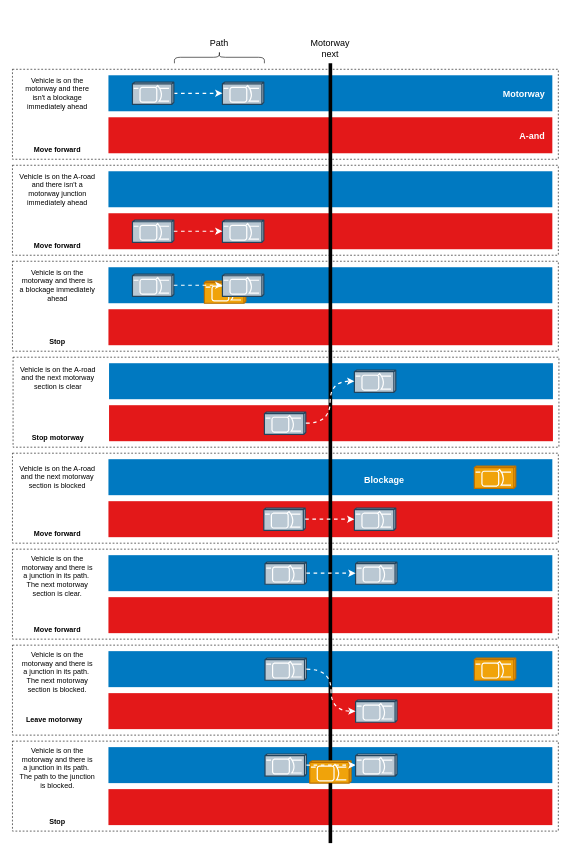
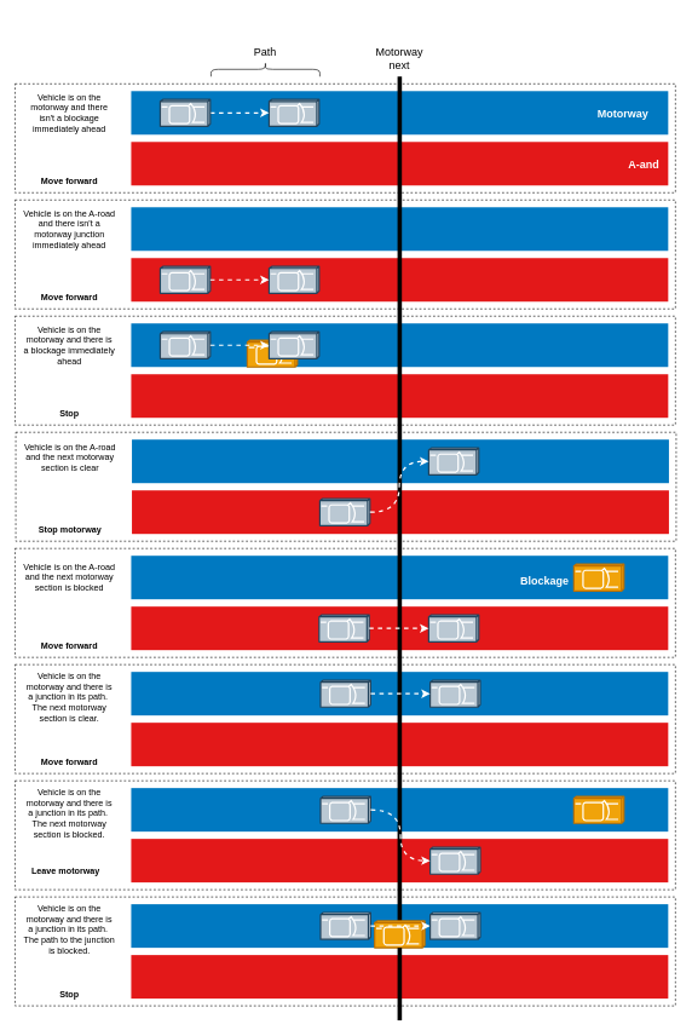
  <mxCell id="0" />
  <mxCell id="1" parent="0" />
  <mxCell id="2" value="" style="rounded=0;whiteSpace=wrap;html=1;fillColor=none;dashed=1;" parent="1" vertex="1"><mxGeometry x="20" y="435" width="910" height="150" as="geometry" /></mxCell>
  <mxCell id="3" value="" style="rounded=0;whiteSpace=wrap;html=1;fillColor=none;dashed=1;" parent="1" vertex="1"><mxGeometry x="20" y="275" width="910" height="150" as="geometry" /></mxCell>
  <mxCell id="4" value="" style="rounded=0;whiteSpace=wrap;html=1;fillColor=none;dashed=1;" parent="1" vertex="1"><mxGeometry x="20" y="115" width="910" height="150" as="geometry" /></mxCell>
  <mxCell id="5" value="" style="rounded=0;whiteSpace=wrap;html=1;fillColor=#0079c1;strokeColor=none;" parent="1" vertex="1"><mxGeometry x="180" y="125" width="740" height="60" as="geometry" /></mxCell>
  <mxCell id="6" value="" style="rounded=0;whiteSpace=wrap;html=1;fillColor=#e31819;strokeColor=none;" parent="1" vertex="1"><mxGeometry x="180" y="195" width="740" height="60" as="geometry" /></mxCell>
  <mxCell id="7" value="&lt;font style=&quot;font-size: 15px;&quot;&gt;Motorway next&lt;/font&gt;" style="text;html=1;strokeColor=none;fillColor=none;align=center;verticalAlign=middle;whiteSpace=wrap;rounded=0;" parent="1" vertex="1"><mxGeometry x="520" y="65" width="60" height="30" as="geometry" /></mxCell>
  <mxCell id="8" value="" style="shape=mxgraph.cisco.misc.car;html=1;pointerEvents=1;dashed=0;fillColor=#bac8d3;strokeColor=#23445d;strokeWidth=2;verticalLabelPosition=bottom;verticalAlign=top;align=center;outlineConnect=0;" parent="1" vertex="1"><mxGeometry x="370" y="136.5" width="69" height="37" as="geometry" /></mxCell>
  <mxCell id="9" style="edgeStyle=orthogonalEdgeStyle;rounded=0;orthogonalLoop=1;jettySize=auto;html=1;exitX=1;exitY=0.5;exitDx=0;exitDy=0;exitPerimeter=0;entryX=0;entryY=0.5;entryDx=0;entryDy=0;entryPerimeter=0;dashed=1;strokeColor=#FFFFFF;strokeWidth=2;" parent="1" source="59" target="8" edge="1"><mxGeometry relative="1" as="geometry" /></mxCell>
  <mxCell id="10" value="" style="rounded=0;whiteSpace=wrap;html=1;fillColor=#0079c1;strokeColor=none;" parent="1" vertex="1"><mxGeometry x="180" y="285" width="740" height="60" as="geometry" /></mxCell>
  <mxCell id="11" value="" style="rounded=0;whiteSpace=wrap;html=1;fillColor=#e31819;strokeColor=none;" parent="1" vertex="1"><mxGeometry x="180" y="355" width="740" height="60" as="geometry" /></mxCell>
  <mxCell id="12" value="" style="shape=mxgraph.cisco.misc.car;html=1;pointerEvents=1;dashed=0;fillColor=#bac8d3;strokeColor=#23445d;strokeWidth=2;verticalLabelPosition=bottom;verticalAlign=top;align=center;outlineConnect=0;" parent="1" vertex="1"><mxGeometry x="220" y="366.5" width="69" height="37" as="geometry" /></mxCell>
  <mxCell id="13" value="" style="shape=mxgraph.cisco.misc.car;html=1;pointerEvents=1;dashed=0;fillColor=#bac8d3;strokeColor=#23445d;strokeWidth=2;verticalLabelPosition=bottom;verticalAlign=top;align=center;outlineConnect=0;" parent="1" vertex="1"><mxGeometry x="370" y="366.5" width="69" height="37" as="geometry" /></mxCell>
  <mxCell id="14" style="edgeStyle=orthogonalEdgeStyle;rounded=0;orthogonalLoop=1;jettySize=auto;html=1;exitX=1;exitY=0.5;exitDx=0;exitDy=0;exitPerimeter=0;entryX=0;entryY=0.5;entryDx=0;entryDy=0;entryPerimeter=0;dashed=1;strokeColor=#FFFFFF;strokeWidth=2;" parent="1" source="12" target="13" edge="1"><mxGeometry relative="1" as="geometry" /></mxCell>
  <mxCell id="15" value="" style="rounded=0;whiteSpace=wrap;html=1;fillColor=#0079c1;strokeColor=none;" parent="1" vertex="1"><mxGeometry x="180" y="445" width="740" height="60" as="geometry" /></mxCell>
  <mxCell id="16" value="" style="rounded=0;whiteSpace=wrap;html=1;fillColor=#e31819;strokeColor=none;" parent="1" vertex="1"><mxGeometry x="180" y="515" width="740" height="60" as="geometry" /></mxCell>
  <mxCell id="17" value="" style="shape=mxgraph.cisco.misc.car;html=1;pointerEvents=1;dashed=0;fillColor=#bac8d3;strokeColor=#23445d;strokeWidth=2;verticalLabelPosition=bottom;verticalAlign=top;align=center;outlineConnect=0;" parent="1" vertex="1"><mxGeometry x="220" y="456.5" width="69" height="37" as="geometry" /></mxCell>
  <mxCell id="18" value="Vehicle is on the motorway and there isn't a blockage immediately ahead" style="text;html=1;strokeColor=none;fillColor=none;align=center;verticalAlign=middle;whiteSpace=wrap;rounded=0;" parent="1" vertex="1"><mxGeometry x="30" y="125" width="130" height="60" as="geometry" /></mxCell>
  <mxCell id="19" value="&lt;b&gt;Move forward&lt;/b&gt;" style="text;html=1;strokeColor=none;fillColor=none;align=center;verticalAlign=middle;whiteSpace=wrap;rounded=0;" parent="1" vertex="1"><mxGeometry x="30" y="235" width="130" height="30" as="geometry" /></mxCell>
  <mxCell id="20" value="Vehicle is on the A-road and there isn't a motorway junction immediately ahead" style="text;html=1;strokeColor=none;fillColor=none;align=center;verticalAlign=middle;whiteSpace=wrap;rounded=0;" parent="1" vertex="1"><mxGeometry x="30" y="285" width="130" height="60" as="geometry" /></mxCell>
  <mxCell id="21" value="&lt;b&gt;Move forward&lt;/b&gt;" style="text;html=1;strokeColor=none;fillColor=none;align=center;verticalAlign=middle;whiteSpace=wrap;rounded=0;" parent="1" vertex="1"><mxGeometry x="30" y="395" width="130" height="30" as="geometry" /></mxCell>
  <mxCell id="22" value="Vehicle is on the motorway and there is a blockage immediately ahead" style="text;html=1;strokeColor=none;fillColor=none;align=center;verticalAlign=middle;whiteSpace=wrap;rounded=0;" parent="1" vertex="1"><mxGeometry x="30" y="445" width="130" height="60" as="geometry" /></mxCell>
  <mxCell id="23" value="&lt;b&gt;Stop&lt;/b&gt;" style="text;html=1;strokeColor=none;fillColor=none;align=center;verticalAlign=middle;whiteSpace=wrap;rounded=0;" parent="1" vertex="1"><mxGeometry x="30" y="555" width="130" height="30" as="geometry" /></mxCell>
  <mxCell id="24" value="" style="rounded=0;whiteSpace=wrap;html=1;fillColor=none;dashed=1;" parent="1" vertex="1"><mxGeometry x="21" y="595" width="910" height="150" as="geometry" /></mxCell>
  <mxCell id="25" value="" style="rounded=0;whiteSpace=wrap;html=1;fillColor=#0079c1;strokeColor=none;" parent="1" vertex="1"><mxGeometry x="181" y="605" width="740" height="60" as="geometry" /></mxCell>
  <mxCell id="26" value="" style="rounded=0;whiteSpace=wrap;html=1;fillColor=#e31819;strokeColor=none;" parent="1" vertex="1"><mxGeometry x="181" y="675" width="740" height="60" as="geometry" /></mxCell>
  <mxCell id="27" value="" style="shape=mxgraph.cisco.misc.car;html=1;pointerEvents=1;dashed=0;fillColor=#bac8d3;strokeColor=#23445d;strokeWidth=2;verticalLabelPosition=bottom;verticalAlign=top;align=center;outlineConnect=0;" parent="1" vertex="1"><mxGeometry x="440" y="686.5" width="69" height="37" as="geometry" /></mxCell>
  <mxCell id="28" value="" style="shape=mxgraph.cisco.misc.car;html=1;pointerEvents=1;dashed=0;fillColor=#bac8d3;strokeColor=#23445d;strokeWidth=2;verticalLabelPosition=bottom;verticalAlign=top;align=center;outlineConnect=0;" parent="1" vertex="1"><mxGeometry x="590" y="616.5" width="69" height="37" as="geometry" /></mxCell>
  <mxCell id="29" value="Vehicle is on the A-road and the next motorway section is clear" style="text;html=1;strokeColor=none;fillColor=none;align=center;verticalAlign=middle;whiteSpace=wrap;rounded=0;" parent="1" vertex="1"><mxGeometry x="31" y="605" width="130" height="50" as="geometry" /></mxCell>
  <mxCell id="30" value="&lt;b&gt;Stop motorway&lt;/b&gt;" style="text;html=1;strokeColor=none;fillColor=none;align=center;verticalAlign=middle;whiteSpace=wrap;rounded=0;" parent="1" vertex="1"><mxGeometry x="31" y="715" width="130" height="30" as="geometry" /></mxCell>
  <mxCell id="31" value="" style="rounded=0;whiteSpace=wrap;html=1;fillColor=none;dashed=1;" parent="1" vertex="1"><mxGeometry x="20" y="755" width="910" height="150" as="geometry" /></mxCell>
  <mxCell id="32" value="" style="rounded=0;whiteSpace=wrap;html=1;fillColor=#0079c1;strokeColor=none;" parent="1" vertex="1"><mxGeometry x="180" y="765" width="740" height="60" as="geometry" /></mxCell>
  <mxCell id="33" value="" style="rounded=0;whiteSpace=wrap;html=1;fillColor=#e31819;strokeColor=none;" parent="1" vertex="1"><mxGeometry x="180" y="835" width="740" height="60" as="geometry" /></mxCell>
  <mxCell id="34" value="" style="shape=mxgraph.cisco.misc.car;html=1;pointerEvents=1;dashed=0;fillColor=#bac8d3;strokeColor=#23445d;strokeWidth=2;verticalLabelPosition=bottom;verticalAlign=top;align=center;outlineConnect=0;" parent="1" vertex="1"><mxGeometry x="439" y="846.5" width="69" height="37" as="geometry" /></mxCell>
  <mxCell id="35" value="" style="shape=mxgraph.cisco.misc.car;html=1;pointerEvents=1;dashed=0;fillColor=#bac8d3;strokeColor=#23445d;strokeWidth=2;verticalLabelPosition=bottom;verticalAlign=top;align=center;outlineConnect=0;" parent="1" vertex="1"><mxGeometry x="590" y="846.5" width="69" height="37" as="geometry" /></mxCell>
  <mxCell id="36" value="Vehicle is on the A-road and the next motorway section is blocked" style="text;html=1;strokeColor=none;fillColor=none;align=center;verticalAlign=middle;whiteSpace=wrap;rounded=0;" parent="1" vertex="1"><mxGeometry x="30" y="765" width="130" height="60" as="geometry" /></mxCell>
  <mxCell id="37" value="&lt;b&gt;Move forward&lt;/b&gt;" style="text;html=1;strokeColor=none;fillColor=none;align=center;verticalAlign=middle;whiteSpace=wrap;rounded=0;" parent="1" vertex="1"><mxGeometry x="30" y="875" width="130" height="30" as="geometry" /></mxCell>
  <mxCell id="38" value="" style="rounded=0;whiteSpace=wrap;html=1;fillColor=none;dashed=1;" parent="1" vertex="1"><mxGeometry x="20" y="915" width="910" height="150" as="geometry" /></mxCell>
  <mxCell id="39" value="" style="rounded=0;whiteSpace=wrap;html=1;fillColor=#0079c1;strokeColor=none;" parent="1" vertex="1"><mxGeometry x="180" y="925" width="740" height="60" as="geometry" /></mxCell>
  <mxCell id="40" value="" style="rounded=0;whiteSpace=wrap;html=1;fillColor=#e31819;strokeColor=none;" parent="1" vertex="1"><mxGeometry x="180" y="995" width="740" height="60" as="geometry" /></mxCell>
  <mxCell id="41" value="" style="shape=mxgraph.cisco.misc.car;html=1;pointerEvents=1;dashed=0;fillColor=#bac8d3;strokeColor=#23445d;strokeWidth=2;verticalLabelPosition=bottom;verticalAlign=top;align=center;outlineConnect=0;" parent="1" vertex="1"><mxGeometry x="441" y="936.5" width="69" height="37" as="geometry" /></mxCell>
  <mxCell id="42" value="" style="shape=mxgraph.cisco.misc.car;html=1;pointerEvents=1;dashed=0;fillColor=#bac8d3;strokeColor=#23445d;strokeWidth=2;verticalLabelPosition=bottom;verticalAlign=top;align=center;outlineConnect=0;" parent="1" vertex="1"><mxGeometry x="592" y="936.5" width="69" height="37" as="geometry" /></mxCell>
  <mxCell id="43" value="Vehicle is on the motorway and there is a junction in its path.&amp;nbsp; The next motorway section is clear." style="text;html=1;strokeColor=none;fillColor=none;align=center;verticalAlign=middle;whiteSpace=wrap;rounded=0;" parent="1" vertex="1"><mxGeometry x="30" y="925" width="130" height="70" as="geometry" /></mxCell>
  <mxCell id="44" value="&lt;b&gt;Move forward&lt;/b&gt;" style="text;html=1;strokeColor=none;fillColor=none;align=center;verticalAlign=middle;whiteSpace=wrap;rounded=0;" parent="1" vertex="1"><mxGeometry x="30" y="1035" width="130" height="30" as="geometry" /></mxCell>
  <mxCell id="45" value="" style="rounded=0;whiteSpace=wrap;html=1;fillColor=none;dashed=1;" parent="1" vertex="1"><mxGeometry x="20" y="1075" width="910" height="150" as="geometry" /></mxCell>
  <mxCell id="46" value="" style="rounded=0;whiteSpace=wrap;html=1;fillColor=#0079c1;strokeColor=none;" parent="1" vertex="1"><mxGeometry x="180" y="1085" width="740" height="60" as="geometry" /></mxCell>
  <mxCell id="47" value="" style="rounded=0;whiteSpace=wrap;html=1;fillColor=#e31819;strokeColor=none;" parent="1" vertex="1"><mxGeometry x="180" y="1155" width="740" height="60" as="geometry" /></mxCell>
  <mxCell id="48" value="" style="shape=mxgraph.cisco.misc.car;html=1;pointerEvents=1;dashed=0;fillColor=#bac8d3;strokeColor=#23445d;strokeWidth=2;verticalLabelPosition=bottom;verticalAlign=top;align=center;outlineConnect=0;" parent="1" vertex="1"><mxGeometry x="441" y="1096.5" width="69" height="37" as="geometry" /></mxCell>
  <mxCell id="49" value="" style="shape=mxgraph.cisco.misc.car;html=1;pointerEvents=1;dashed=0;fillColor=#bac8d3;strokeColor=#23445d;strokeWidth=2;verticalLabelPosition=bottom;verticalAlign=top;align=center;outlineConnect=0;" parent="1" vertex="1"><mxGeometry x="592" y="1166.5" width="69" height="37" as="geometry" /></mxCell>
  <mxCell id="50" value="Vehicle is on the motorway and there is a junction in its path.&amp;nbsp; The next motorway section is blocked." style="text;html=1;strokeColor=none;fillColor=none;align=center;verticalAlign=middle;whiteSpace=wrap;rounded=0;" parent="1" vertex="1"><mxGeometry x="30" y="1085" width="130" height="70" as="geometry" /></mxCell>
  <mxCell id="51" value="&lt;b&gt;Leave motorway&lt;/b&gt;" style="text;html=1;strokeColor=none;fillColor=none;align=center;verticalAlign=middle;whiteSpace=wrap;rounded=0;" parent="1" vertex="1"><mxGeometry x="25" y="1185" width="130" height="30" as="geometry" /></mxCell>
  <mxCell id="52" value="" style="rounded=0;whiteSpace=wrap;html=1;fillColor=none;dashed=1;" parent="1" vertex="1"><mxGeometry x="20" y="1235" width="910" height="150" as="geometry" /></mxCell>
  <mxCell id="53" value="" style="rounded=0;whiteSpace=wrap;html=1;fillColor=#0079c1;strokeColor=none;" parent="1" vertex="1"><mxGeometry x="180" y="1245" width="740" height="60" as="geometry" /></mxCell>
  <mxCell id="54" value="" style="rounded=0;whiteSpace=wrap;html=1;fillColor=#e31819;strokeColor=none;" parent="1" vertex="1"><mxGeometry x="180" y="1315" width="740" height="60" as="geometry" /></mxCell>
  <mxCell id="55" value="" style="shape=mxgraph.cisco.misc.car;html=1;pointerEvents=1;dashed=0;fillColor=#bac8d3;strokeColor=#23445d;strokeWidth=2;verticalLabelPosition=bottom;verticalAlign=top;align=center;outlineConnect=0;" parent="1" vertex="1"><mxGeometry x="441" y="1256.5" width="69" height="37" as="geometry" /></mxCell>
  <mxCell id="56" value="Vehicle is on the motorway and there is a junction in its path.&amp;nbsp; The path to the junction is blocked." style="text;html=1;strokeColor=none;fillColor=none;align=center;verticalAlign=middle;whiteSpace=wrap;rounded=0;" parent="1" vertex="1"><mxGeometry x="30" y="1245" width="130" height="70" as="geometry" /></mxCell>
  <mxCell id="57" value="&lt;b&gt;Stop&lt;/b&gt;" style="text;html=1;strokeColor=none;fillColor=none;align=center;verticalAlign=middle;whiteSpace=wrap;rounded=0;" parent="1" vertex="1"><mxGeometry x="30" y="1355" width="130" height="30" as="geometry" /></mxCell>
  <mxCell id="58" value="" style="endArrow=none;html=1;rounded=0;strokeWidth=6;" parent="1" source="71" edge="1"><mxGeometry width="50" height="50" relative="1" as="geometry"><mxPoint x="550" y="1405" as="sourcePoint" /><mxPoint x="550" y="105" as="targetPoint" /></mxGeometry></mxCell>
  <mxCell id="59" value="" style="shape=mxgraph.cisco.misc.car;html=1;pointerEvents=1;dashed=0;strokeWidth=2;verticalLabelPosition=bottom;verticalAlign=top;align=center;outlineConnect=0;fillColor=#bac8d3;strokeColor=#23445d;" parent="1" vertex="1"><mxGeometry x="220" y="136.5" width="69" height="37" as="geometry" /></mxCell>
  <mxCell id="60" value="" style="shape=mxgraph.cisco.misc.car;html=1;pointerEvents=1;dashed=0;fillColor=#f0a30a;strokeColor=#BD7000;strokeWidth=2;verticalLabelPosition=bottom;verticalAlign=top;align=center;outlineConnect=0;fontColor=#000000;" parent="1" vertex="1"><mxGeometry x="790" y="776.5" width="69" height="37" as="geometry" /></mxCell>
  <mxCell id="61" value="" style="shape=mxgraph.cisco.misc.car;html=1;pointerEvents=1;dashed=0;fillColor=#f0a30a;strokeColor=#BD7000;strokeWidth=2;verticalLabelPosition=bottom;verticalAlign=top;align=center;outlineConnect=0;fontColor=#000000;" parent="1" vertex="1"><mxGeometry x="790" y="1096.5" width="69" height="37" as="geometry" /></mxCell>
  <mxCell id="62" value="" style="shape=mxgraph.cisco.misc.car;html=1;pointerEvents=1;dashed=0;fillColor=#f0a30a;strokeColor=#BD7000;strokeWidth=2;verticalLabelPosition=bottom;verticalAlign=top;align=center;outlineConnect=0;fontColor=#000000;" parent="1" vertex="1"><mxGeometry x="340" y="468" width="69" height="37" as="geometry" /></mxCell>
  <mxCell id="63" value="" style="shape=curlyBracket;whiteSpace=wrap;html=1;rounded=1;flipH=1;labelPosition=right;verticalLabelPosition=middle;align=left;verticalAlign=middle;rotation=-90;" parent="1" vertex="1"><mxGeometry x="355" y="20" width="20" height="150" as="geometry" /></mxCell>
  <mxCell id="64" value="&lt;font style=&quot;font-size: 15px;&quot;&gt;Path&lt;/font&gt;" style="text;html=1;strokeColor=none;fillColor=none;align=center;verticalAlign=middle;whiteSpace=wrap;rounded=0;" parent="1" vertex="1"><mxGeometry x="335" y="55" width="60" height="30" as="geometry" /></mxCell>
  <mxCell id="65" style="rounded=0;orthogonalLoop=1;jettySize=auto;html=1;exitX=1;exitY=0.5;exitDx=0;exitDy=0;exitPerimeter=0;entryX=0;entryY=0.5;entryDx=0;entryDy=0;entryPerimeter=0;dashed=1;strokeColor=#FFFFFF;strokeWidth=2;edgeStyle=orthogonalEdgeStyle;curved=1;" parent="1" source="27" target="28" edge="1"><mxGeometry relative="1" as="geometry" /></mxCell>
  <mxCell id="66" value="" style="shape=mxgraph.cisco.misc.car;html=1;pointerEvents=1;dashed=0;fillColor=#bac8d3;strokeColor=#23445d;strokeWidth=2;verticalLabelPosition=bottom;verticalAlign=top;align=center;outlineConnect=0;" parent="1" vertex="1"><mxGeometry x="370" y="456.5" width="69" height="37" as="geometry" /></mxCell>
  <mxCell id="67" style="edgeStyle=orthogonalEdgeStyle;rounded=0;orthogonalLoop=1;jettySize=auto;html=1;exitX=1;exitY=0.5;exitDx=0;exitDy=0;exitPerimeter=0;entryX=0;entryY=0.5;entryDx=0;entryDy=0;entryPerimeter=0;dashed=1;strokeColor=#FFFFFF;strokeWidth=2;" parent="1" source="17" target="66" edge="1"><mxGeometry relative="1" as="geometry" /></mxCell>
  <mxCell id="68" style="rounded=0;orthogonalLoop=1;jettySize=auto;html=1;exitX=1;exitY=0.5;exitDx=0;exitDy=0;exitPerimeter=0;entryX=0;entryY=0.5;entryDx=0;entryDy=0;entryPerimeter=0;dashed=1;strokeWidth=2;strokeColor=#FFFFFF;" parent="1" source="34" target="35" edge="1"><mxGeometry relative="1" as="geometry" /></mxCell>
  <mxCell id="69" style="rounded=0;orthogonalLoop=1;jettySize=auto;html=1;exitX=1;exitY=0.5;exitDx=0;exitDy=0;exitPerimeter=0;entryX=0;entryY=0.5;entryDx=0;entryDy=0;entryPerimeter=0;dashed=1;strokeWidth=2;strokeColor=#FFFFFF;" parent="1" source="41" target="42" edge="1"><mxGeometry relative="1" as="geometry" /></mxCell>
  <mxCell id="70" style="rounded=0;orthogonalLoop=1;jettySize=auto;html=1;exitX=1;exitY=0.5;exitDx=0;exitDy=0;exitPerimeter=0;entryX=0;entryY=0.5;entryDx=0;entryDy=0;entryPerimeter=0;dashed=1;strokeWidth=2;strokeColor=#FFFFFF;edgeStyle=orthogonalEdgeStyle;curved=1;" parent="1" source="48" target="49" edge="1"><mxGeometry relative="1" as="geometry" /></mxCell>
  <mxCell id="71" value="" style="shape=mxgraph.cisco.misc.car;html=1;pointerEvents=1;dashed=0;fillColor=#f0a30a;strokeColor=#BD7000;strokeWidth=2;verticalLabelPosition=bottom;verticalAlign=top;align=center;outlineConnect=0;fontColor=#000000;" parent="1" vertex="1"><mxGeometry x="515.5" y="1268" width="69" height="37" as="geometry" /></mxCell>
  <mxCell id="72" style="rounded=0;orthogonalLoop=1;jettySize=auto;html=1;exitX=1;exitY=0.5;exitDx=0;exitDy=0;exitPerimeter=0;entryX=0;entryY=0.5;entryDx=0;entryDy=0;entryPerimeter=0;dashed=1;strokeWidth=2;strokeColor=#FFFFFF;" parent="1" source="55" target="73" edge="1"><mxGeometry relative="1" as="geometry" /></mxCell>
  <mxCell id="73" value="" style="shape=mxgraph.cisco.misc.car;html=1;pointerEvents=1;dashed=0;fillColor=#bac8d3;strokeColor=#23445d;strokeWidth=2;verticalLabelPosition=bottom;verticalAlign=top;align=center;outlineConnect=0;" parent="1" vertex="1"><mxGeometry x="592" y="1256.5" width="69" height="37" as="geometry" /></mxCell>
  <mxCell id="74" value="" style="endArrow=none;html=1;rounded=0;strokeWidth=6;" parent="1" target="71" edge="1"><mxGeometry width="50" height="50" relative="1" as="geometry"><mxPoint x="550" y="1405" as="sourcePoint" /><mxPoint x="550" y="105" as="targetPoint" /></mxGeometry></mxCell>
- <mxCell id="75" value="&lt;font color=&quot;#ffffff&quot; style=&quot;font-size: 15px;&quot;&gt;&lt;b&gt;Motorway&lt;/b&gt;&lt;/font&gt;" style="text;html=1;align=right;verticalAlign=middle;whiteSpace=wrap;rounded=0;" vertex="1" parent="1"><mxGeometry x="830" y="140" width="80" height="30" as="geometry" /></mxCell>
+ <mxCell id="75" value="&lt;font color=&quot;#ffffff&quot; style=&quot;font-size: 15px;&quot;&gt;&lt;b&gt;Motorway&lt;/b&gt;&lt;/font&gt;" style="text;html=1;align=right;verticalAlign=middle;whiteSpace=wrap;rounded=0;" vertex="1" parent="1"><mxGeometry x="815" y="140" width="80" height="30" as="geometry" /></mxCell>
  <mxCell id="76" value="&lt;font color=&quot;#ffffff&quot; style=&quot;font-size: 15px;&quot;&gt;&lt;b&gt;A-and&lt;/b&gt;&lt;/font&gt;" style="text;html=1;align=right;verticalAlign=middle;whiteSpace=wrap;rounded=0;" vertex="1" parent="1"><mxGeometry x="830" y="210" width="80" height="30" as="geometry" /></mxCell>
- <mxCell id="77" value="&lt;font color=&quot;#ffffff&quot;&gt;&lt;span style=&quot;font-size: 15px;&quot;&gt;&lt;b&gt;Blockage&lt;/b&gt;&lt;/span&gt;&lt;/font&gt;" style="text;html=1;align=center;verticalAlign=middle;whiteSpace=wrap;rounded=0;" vertex="1" parent="1"><mxGeometry x="600" y="783.5" width="80" height="30" as="geometry" /></mxCell>
+ <mxCell id="77" value="&lt;font color=&quot;#ffffff&quot;&gt;&lt;span style=&quot;font-size: 15px;&quot;&gt;&lt;b&gt;Blockage&lt;/b&gt;&lt;/span&gt;&lt;/font&gt;" style="text;html=1;align=center;verticalAlign=middle;whiteSpace=wrap;rounded=0;" vertex="1" parent="1"><mxGeometry x="710" y="783.5" width="80" height="30" as="geometry" /></mxCell>
